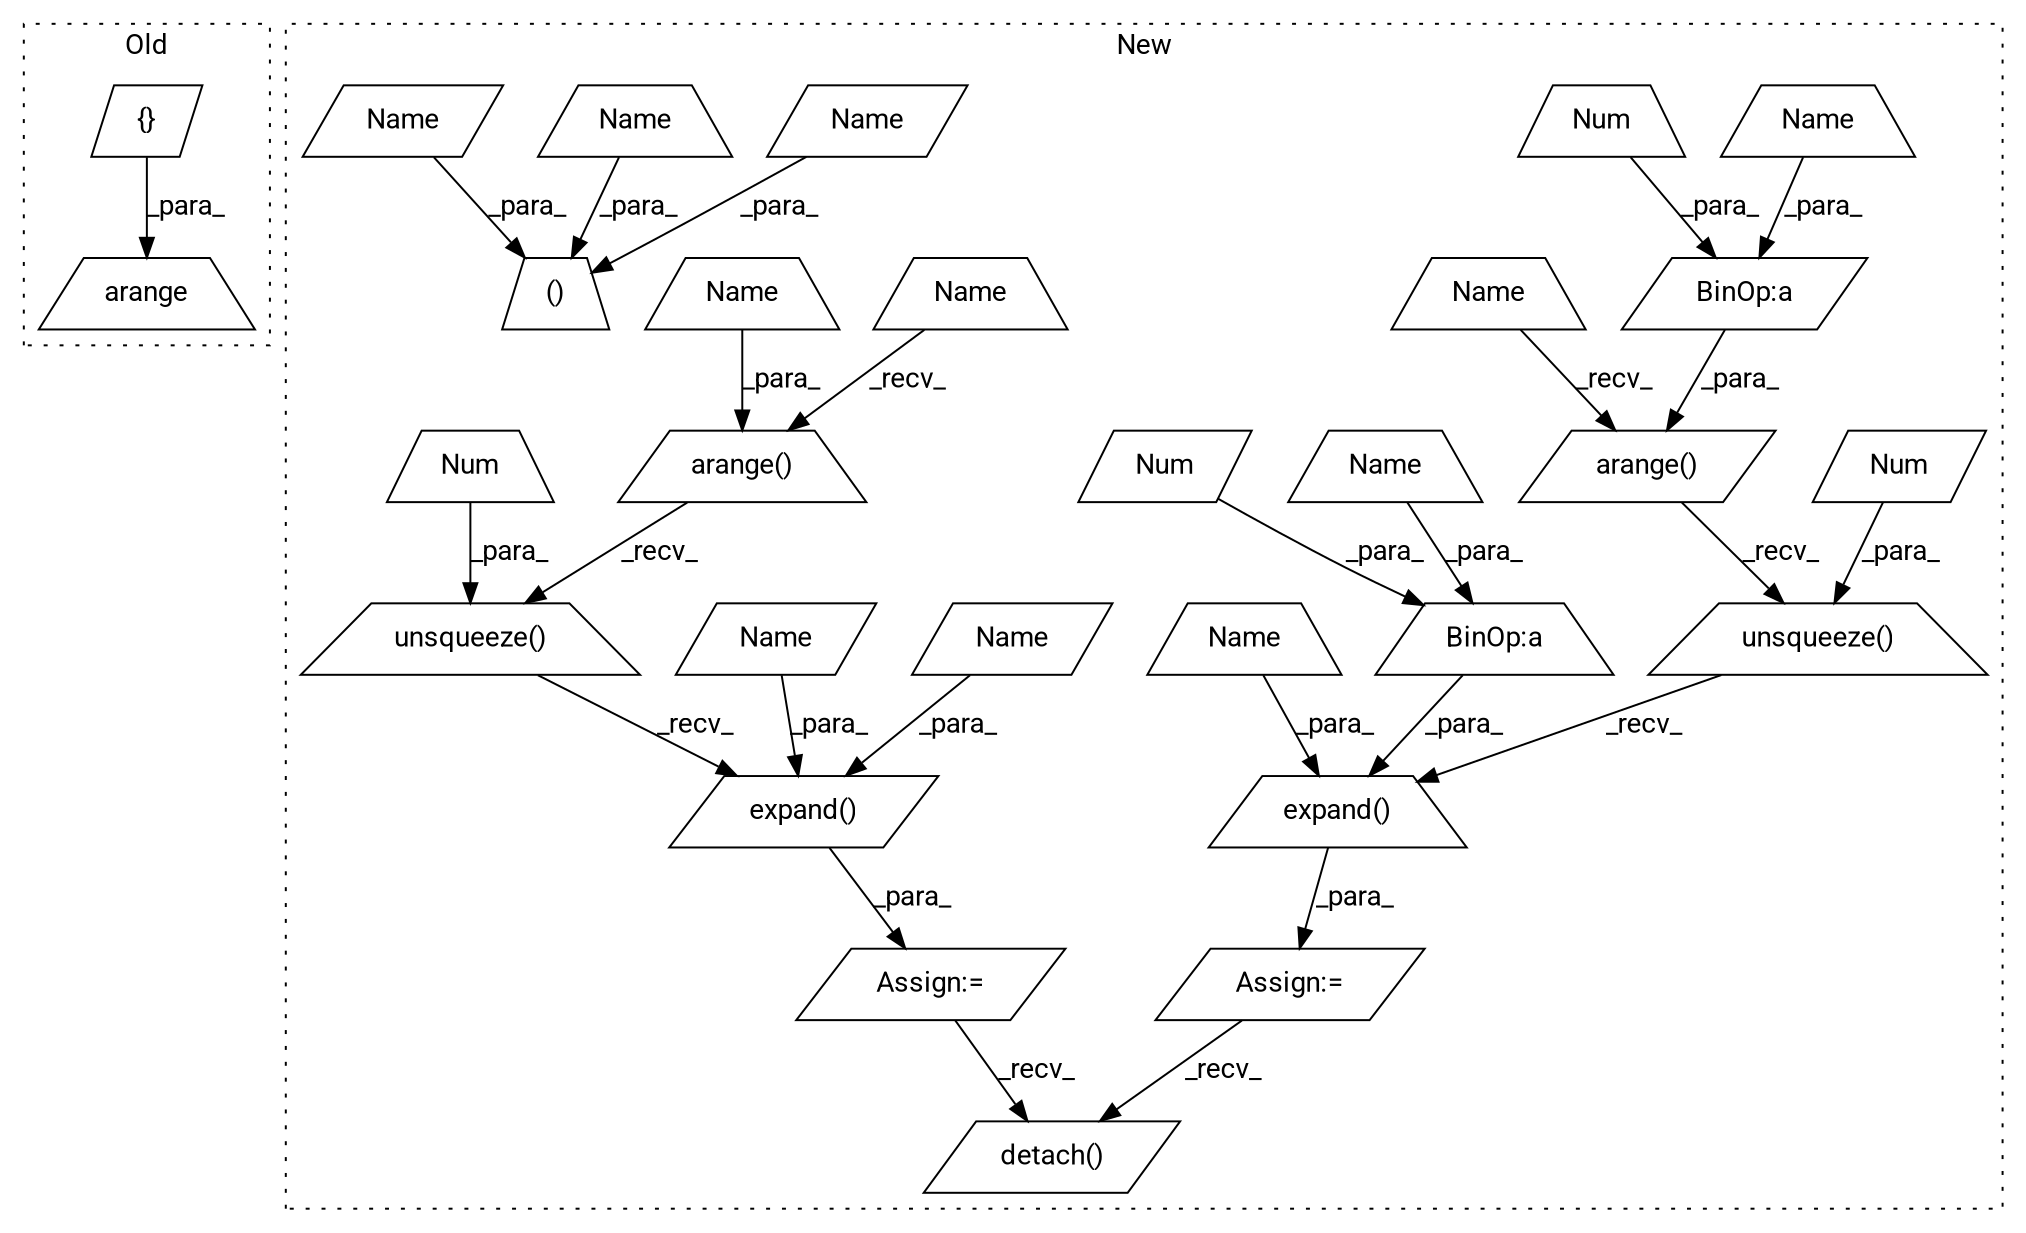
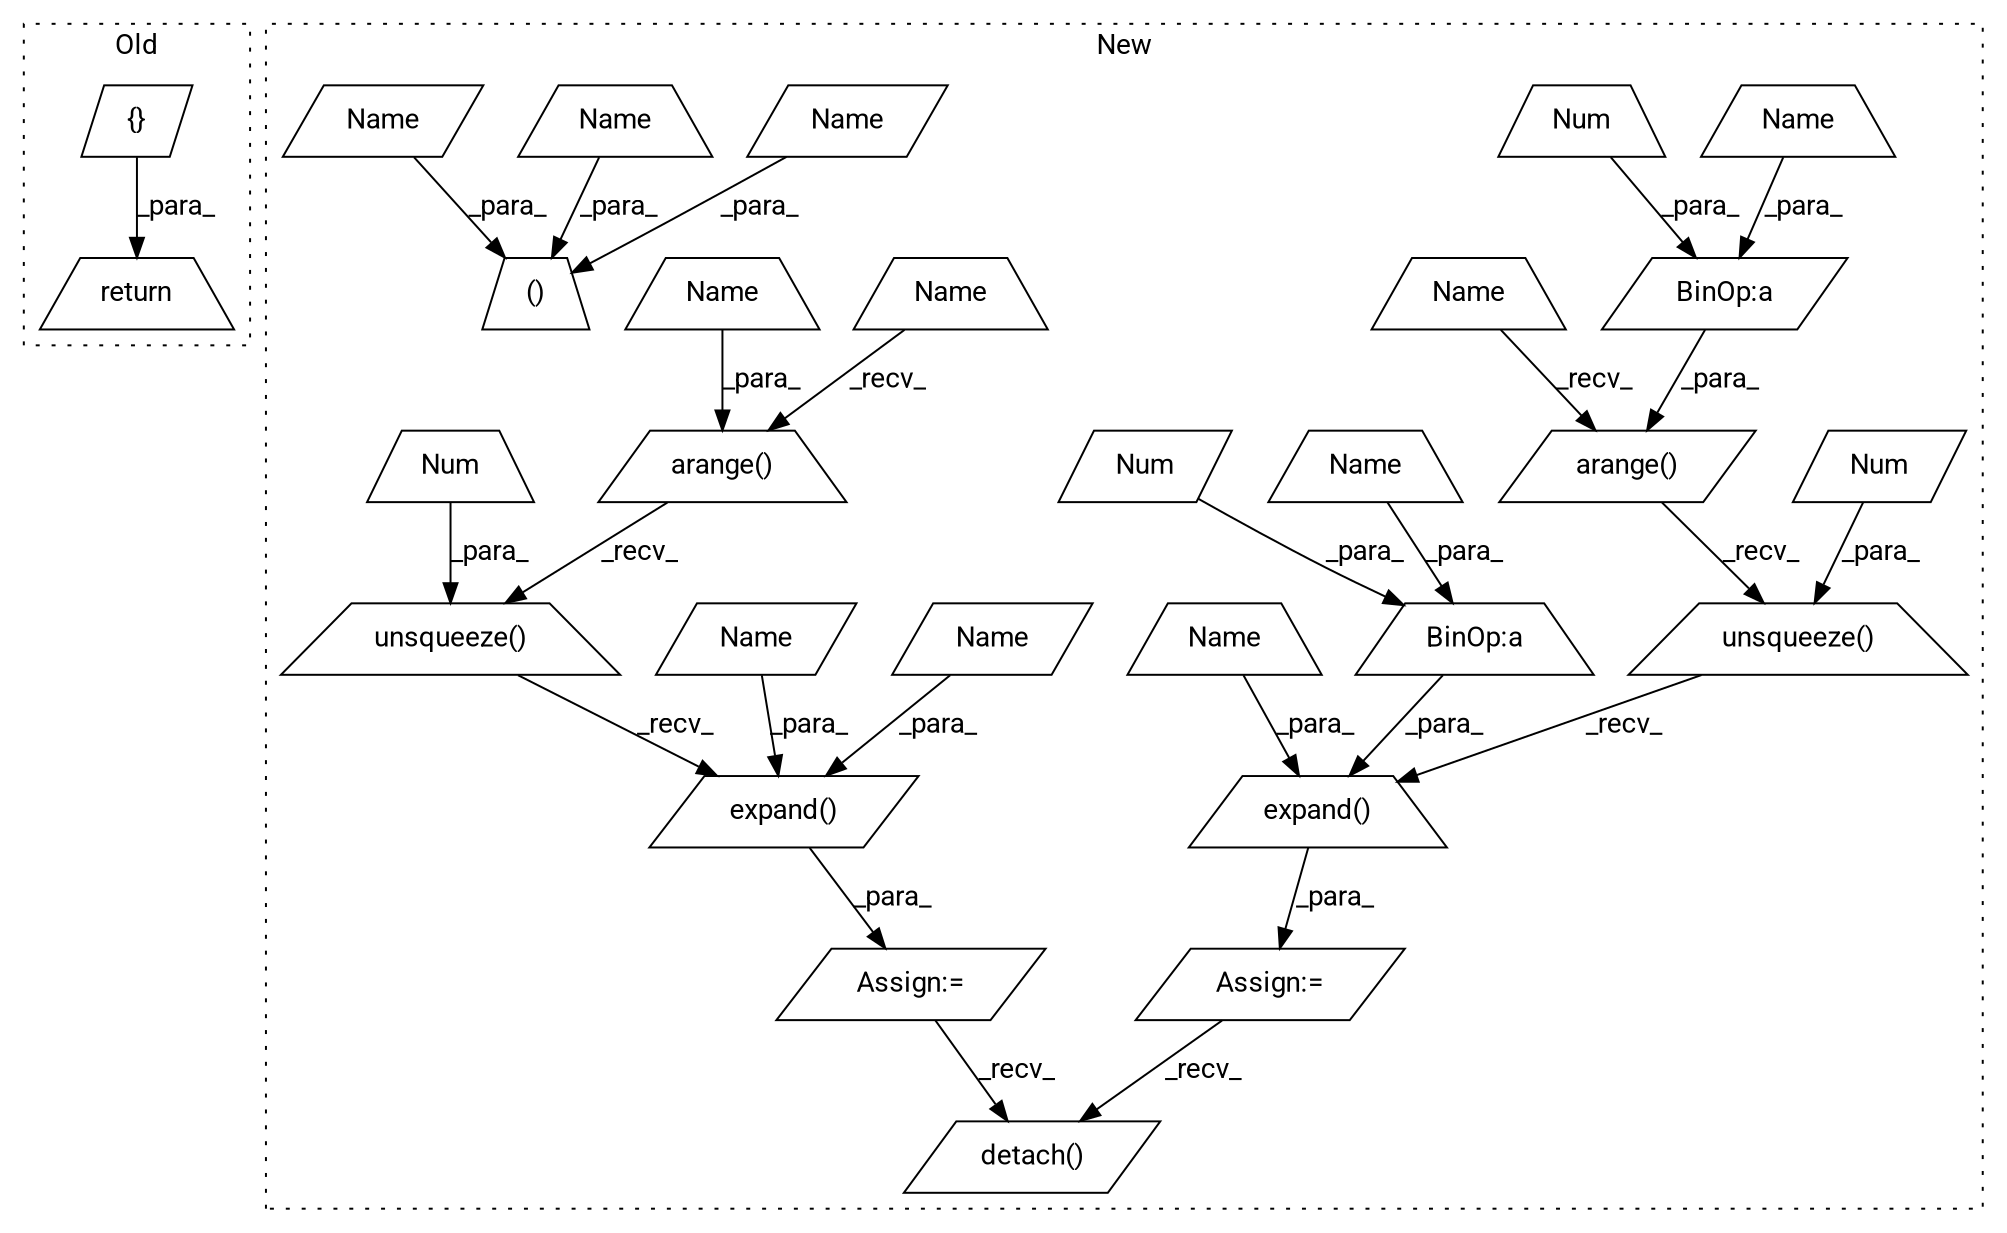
  digraph {
    fontname=Roboto
    node [a=87 l=1 shape=trapezium fontname=Roboto]
    edge [fontname=Roboto]
    n1 [a=95 l="1,1" label="{}" s="2659,2684" shape=parallelogram]
-   n2 [a=93 l=7 label=arange s=2652]
+   n2 [a=93 l=7 label=return s=2652]
    n3 [a=75 l="68,1" label="expand()" s="2761,2850"]
    n4 [a=68 l=3 label="Assign:=" s=2758 shape=parallelogram]
    n5 [a=75 l="58,1" label="unsqueeze()" s="2761,2820"]
    n6 [a=76 label=Num s=2819 shape=parallelogram]
    n7 [a=75 l=12 label="detach()" s=3255 shape=parallelogram]
    n8 [a=75 l="71,1" label="expand()" s="2634,2729" shape=parallelogram]
    n9 [a=82 label="BinOp:a" s=2781 shape=parallelogram]
    n10 [a=82 label="BinOp:a" s=2848]
    n11 [a=75 l="13,25" label="arange()" s="2634,2659"]
    n12 [a=75 l="13,25" label="arange()" s="2761,2783" shape=parallelogram]
    n13 [a=54 l=23 label="()" s=2353]
    n14 [a=75 l="61,1" label="unsqueeze()" s="2634,2696"]
    n15 [a=76 label=Num s=2695]
    n16 [a=76 label=Num s=2849 shape=parallelogram]
    n17 [a=76 label=Num s=2782]
    n18 [a=68 l=3 label="Assign:=" s=2631 shape=parallelogram]
    n19 [l=7 label=Name s=2774]
    n20 [l=7 label=Name s=2369 shape=parallelogram]
    n21 [l=7 label=Name s=2841]
    n22 [l=5 label=Name s=2761]
    n23 [l=5 label=Name s=2634]
    n24 [l=12 label=Name s=2647]
    n25 [l=12 label=Name s=2717 shape=parallelogram]
    n26 [l=12 label=Name s=2355 shape=parallelogram]
    n27 [l=10 label=Name s=2343]
    n28 [l=10 label=Name s=2829]
    n29 [l=10 label=Name s=2705 shape=parallelogram]
    subgraph cluster_1 {
      label=Old
      style=dotted
      n1
      n2
    }
    subgraph cluster_2 {
      label=New
      style=dotted
      n3
      n4
      n5
      n6
      n7
      n8
      n9
      n10
      n11
      n12
      n13
      n14
      n15
      n16
      n17
      n18
      n19
      n20
      n21
      n22
      n23
      n24
      n25
      n26
      n27
      n28
      n29
    }
    n1 -> n2 [label=_para_]
    n3 -> n4 [label=_para_]
    n4 -> n7 [label=_recv_]
    n5 -> n3 [label=_recv_]
    n6 -> n5 [label=_para_]
    n8 -> n18 [label=_para_]
    n9 -> n12 [label=_para_]
    n10 -> n3 [label=_para_]
    n11 -> n14 [label=_recv_]
    n12 -> n5 [label=_recv_]
    n14 -> n8 [label=_recv_]
    n15 -> n14 [label=_para_]
    n16 -> n10 [label=_para_]
    n17 -> n9 [label=_para_]
    n18 -> n7 [label=_recv_]
    n19 -> n9 [label=_para_]
    n20 -> n13 [label=_para_]
    n21 -> n10 [label=_para_]
    n22 -> n12 [label=_recv_]
    n23 -> n11 [label=_recv_]
    n24 -> n11 [label=_para_]
    n25 -> n8 [label=_para_]
    n26 -> n13 [label=_para_]
    n27 -> n13 [label=_para_]
    n28 -> n3 [label=_para_]
    n29 -> n8 [label=_para_]
  }
